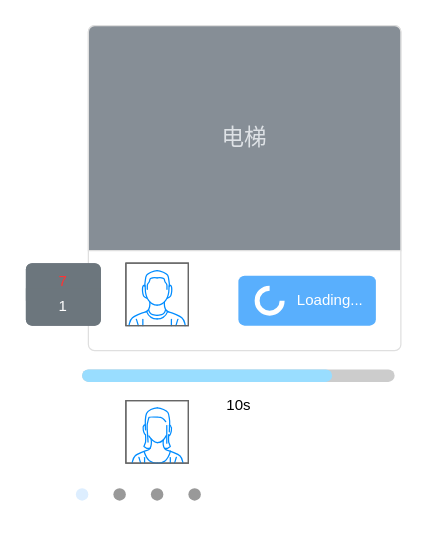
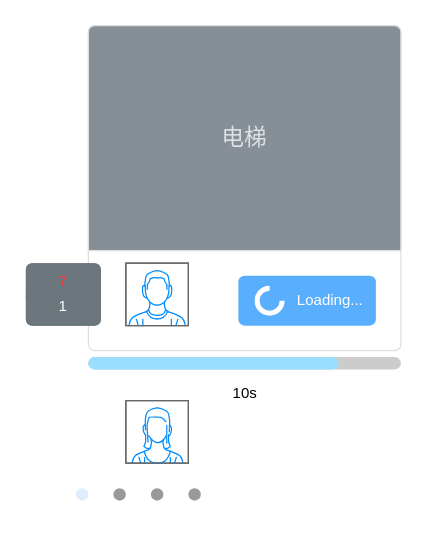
  <mxCell id="0" />
  <mxCell id="1" parent="0" />
  <mxCell id="2" value="" style="html=1;shadow=0;dashed=0;shape=mxgraph.bootstrap.rrect;rSize=5;strokeColor=#DFDFDF;html=1;whiteSpace=wrap;fillColor=#ffffff;fontColor=#000000;verticalAlign=bottom;align=left;spacing=20;fontSize=14;" vertex="1" parent="1"><mxGeometry x="70" y="20" width="250" height="260" as="geometry" /></mxCell>
  <mxCell id="3" value="电梯" style="html=1;shadow=0;dashed=0;shape=mxgraph.bootstrap.topButton;rSize=5;perimeter=none;whiteSpace=wrap;fillColor=#868E96;strokeColor=#DFDFDF;fontColor=#DEE2E6;resizeWidth=1;fontSize=18;" vertex="1" parent="2"><mxGeometry width="250" height="180" relative="1" as="geometry" /></mxCell>
  <mxCell id="4" value="" style="html=1;shadow=0;dashed=0;shape=mxgraph.bootstrap.rrect;rSize=5;strokeColor=none;html=1;whiteSpace=wrap;fillColor=#6C767D;fontColor=#ffffff;sketch=0;" vertex="1" parent="2"><mxGeometry x="-50" y="190" width="60" height="50" as="geometry" /></mxCell>
  <mxCell id="5" value="&lt;font color=&quot;#ff3333&quot;&gt;7&lt;/font&gt;" style="strokeColor=inherit;fillColor=inherit;gradientColor=inherit;fontColor=inherit;html=1;shadow=0;dashed=0;shape=mxgraph.bootstrap.topButton;rSize=5;perimeter=none;whiteSpace=wrap;resizeWidth=1;sketch=0;" vertex="1" parent="4"><mxGeometry width="60" height="30" relative="1" as="geometry" /></mxCell>
  <mxCell id="6" value="1" style="strokeColor=inherit;fillColor=inherit;gradientColor=inherit;fontColor=inherit;html=1;shadow=0;dashed=0;shape=mxgraph.bootstrap.bottomButton;rSize=5;perimeter=none;whiteSpace=wrap;resizeWidth=1;resizeHeight=0;sketch=0;" vertex="1" parent="4"><mxGeometry y="1" width="60" height="30" relative="1" as="geometry"><mxPoint y="-30" as="offset" /></mxGeometry></mxCell>
  <mxCell id="7" value="" style="verticalLabelPosition=bottom;shadow=0;dashed=0;align=center;html=1;verticalAlign=top;strokeWidth=1;shape=mxgraph.mockup.containers.userMale;strokeColor=#666666;strokeColor2=#008cff;" vertex="1" parent="2"><mxGeometry x="30" y="190" width="50" height="50" as="geometry" /></mxCell>
  <mxCell id="8" value="Loading..." style="html=1;shadow=0;dashed=0;shape=mxgraph.bootstrap.rrect;rSize=5;strokeColor=none;html=1;whiteSpace=wrap;fillColor=#59AFFD;fontColor=#ffffff;align=right;spacing=10;" vertex="1" parent="2"><mxGeometry x="120" y="200" width="110" height="40" as="geometry" /></mxCell>
  <mxCell id="9" value="" style="html=1;shadow=0;dashed=0;shape=mxgraph.basic.arc;startAngle=0.25;endAngle=1;strokeWidth=4;strokeColor=#ffffff;" vertex="1" parent="8"><mxGeometry y="0.5" width="20" height="20" relative="1" as="geometry"><mxPoint x="15" y="-10" as="offset" /></mxGeometry></mxCell>
  <mxCell id="10" value="" style="verticalLabelPosition=bottom;shadow=0;dashed=0;align=center;html=1;verticalAlign=top;strokeWidth=1;shape=mxgraph.mockup.containers.userFemale;strokeColor=#666666;strokeColor2=#008cff;" vertex="1" parent="1"><mxGeometry x="100" y="320" width="50" height="50" as="geometry" /></mxCell>
- <mxCell id="11" value="10s" style="verticalLabelPosition=bottom;shadow=0;dashed=0;align=center;html=1;verticalAlign=top;strokeWidth=1;shape=mxgraph.mockup.misc.progressBar;fillColor=#cccccc;strokeColor=none;fillColor2=#99ddff;barPos=80;" vertex="1" parent="1"><mxGeometry x="65" y="290" width="250" height="20" as="geometry" /></mxCell>
+ <mxCell id="11" value="10s" style="verticalLabelPosition=bottom;shadow=0;dashed=0;align=center;html=1;verticalAlign=top;strokeWidth=1;shape=mxgraph.mockup.misc.progressBar;fillColor=#cccccc;strokeColor=none;fillColor2=#99ddff;barPos=80;" vertex="1" parent="1"><mxGeometry x="70" y="280" width="250" height="20" as="geometry" /></mxCell>
  <mxCell id="12" value="" style="verticalLabelPosition=bottom;shadow=0;dashed=0;align=center;html=1;verticalAlign=top;strokeWidth=1;shape=mxgraph.mockup.navigation.pageControl;fillColor=#999999;strokeColor=#ddeeff;" vertex="1" parent="1"><mxGeometry x="60" y="380" width="100" height="30" as="geometry" /></mxCell>
